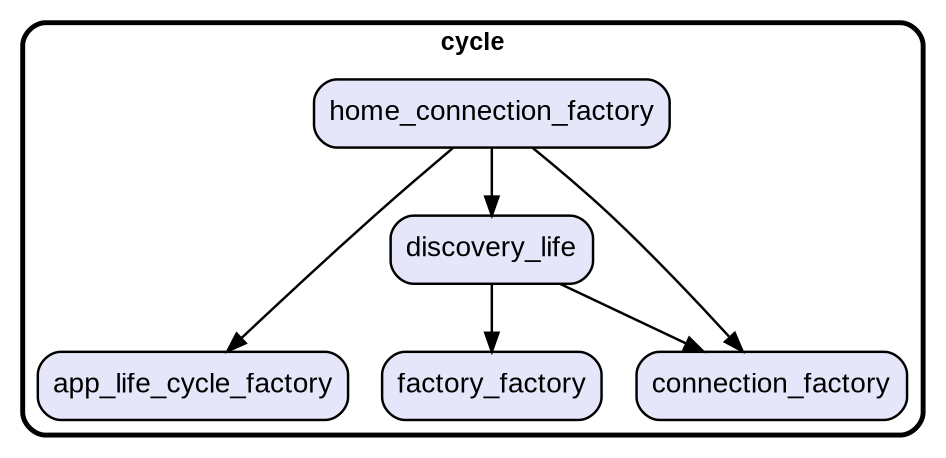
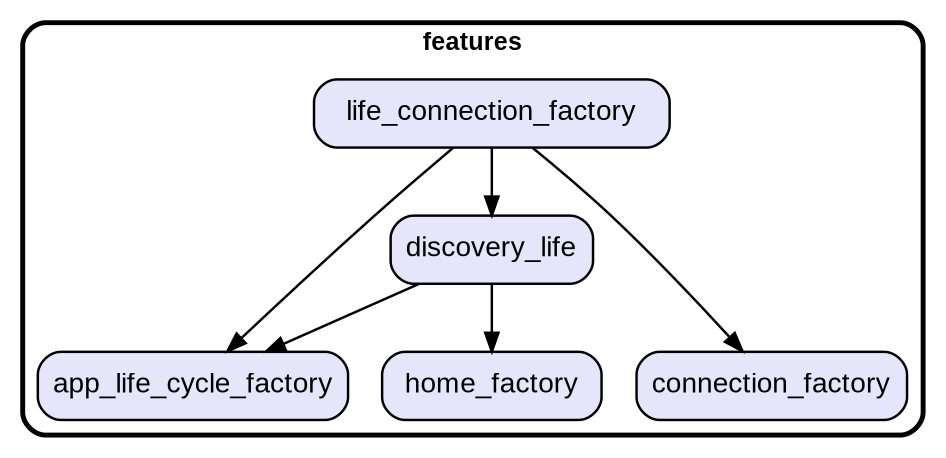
  digraph {
    fontname="Arial Black"
    fontsize=13
    penwidth=2.6
    style=rounded
    node [fillcolor=Lavender fontname=Arial fontsize=15 penwidth=1.3 shape=rect style="filled,rounded"]
    edge [penwidth=1.3]
    n1 [label=app_life_cycle_factory]
    n2 [label=connection_factory]
    n3 [label=discovery_life]
-   n4 [label=home_connection_factory]
-   n5 [label=factory_factory]
+   n4 [label=life_connection_factory]
+   n5 [label=home_factory]
    subgraph cluster_1 {
-     label=cycle
+     label=features
      n1
      n2
      n3
      n4
      n5
    }
-   n3 -> n2
+   n3 -> n1
    n3 -> n5
    n4 -> n1
    n4 -> n2
    n4 -> n3
  }
